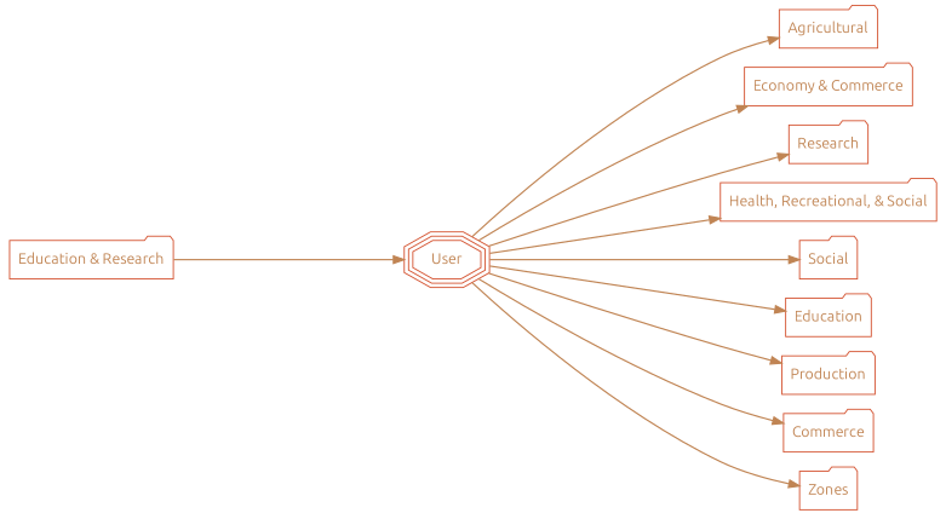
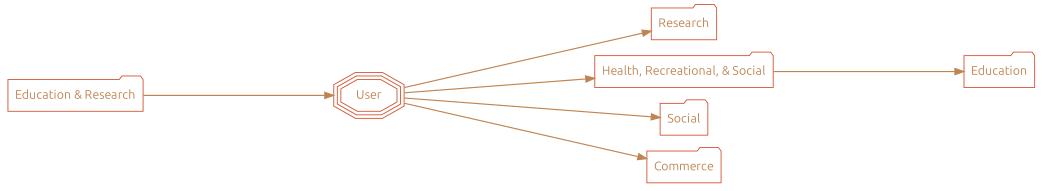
  digraph {
    compound=true
    rankdir=LR
    ranksep=3
    root=User
    node [color="#d3502dff" fillcolor=gray10 fontcolor="#c08453ff" fontname=Ubuntu shape=folder]
    edge [color="#c08453ff" penwidth=1.3]
    User [shape=tripleoctagon]
-   Agricultural
-   "Economy & Commerce"
    n4 [label=Research]
    "Health, Recreational, & Social"
    n6 [label=Social]
    n7 [label=Education]
-   Production
    n9 [label=Commerce]
-   Zones
    "Education & Research"
-   User -> Agricultural
-   User -> "Economy & Commerce"
    User -> n4
    User -> "Health, Recreational, & Social"
    User -> n6
-   User -> n7
-   User -> Production
+   "Health, Recreational, & Social" -> n7
    User -> n9
-   User -> Zones
    "Education & Research" -> User
  }
